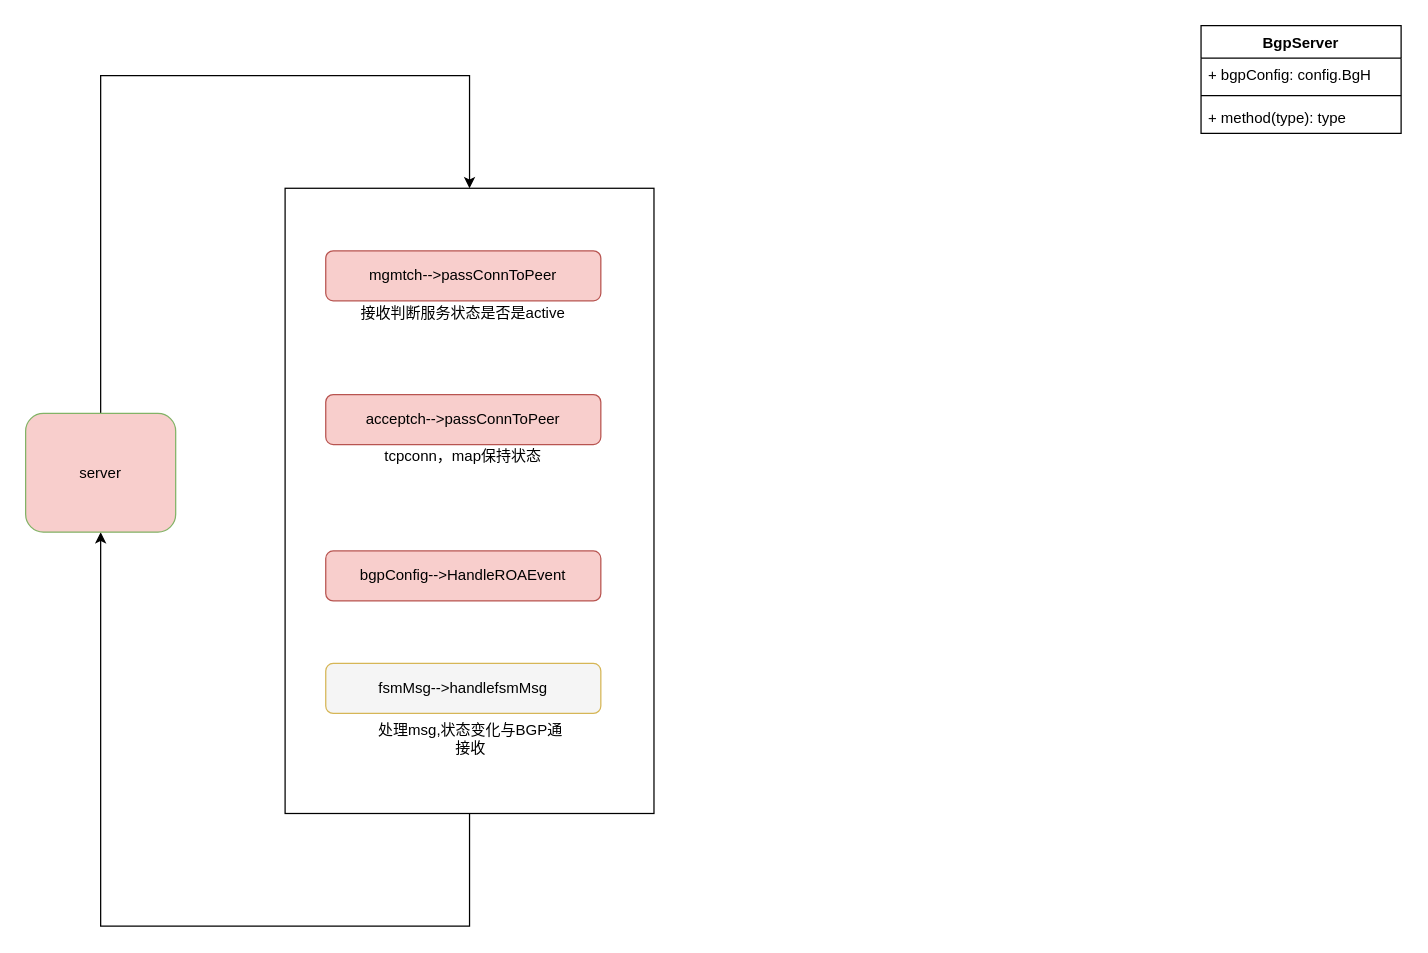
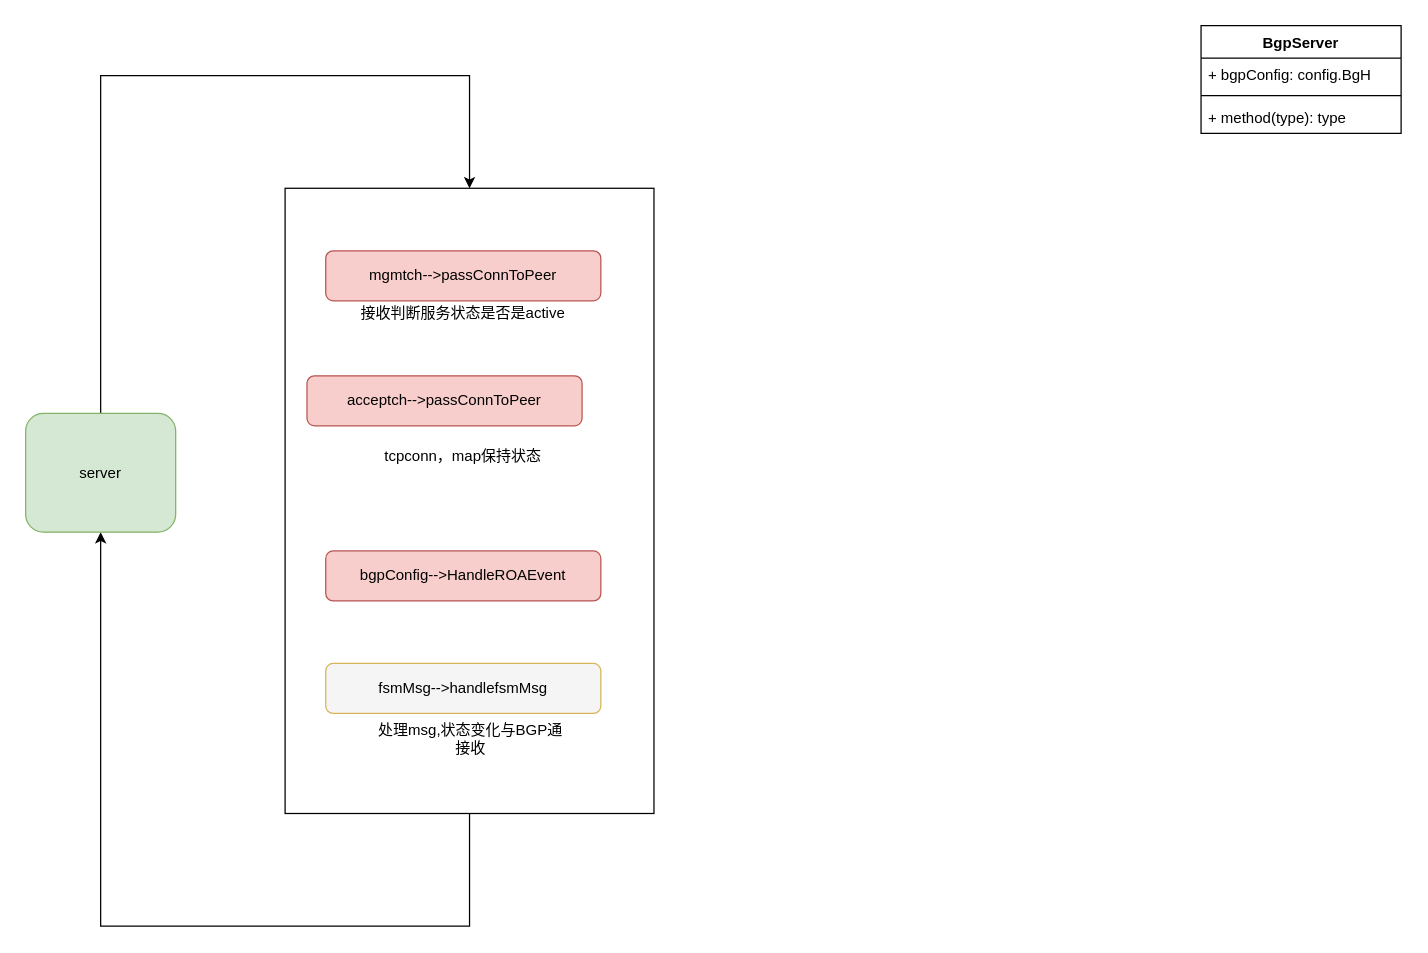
  <mxCell id="0" />
  <mxCell id="1" parent="0" />
  <mxCell id="2" style="edgeStyle=orthogonalEdgeStyle;rounded=0;orthogonalLoop=1;jettySize=auto;html=1;exitX=0.5;exitY=1;exitDx=0;exitDy=0;entryX=0.5;entryY=1;entryDx=0;entryDy=0;" edge="1" parent="1" source="3" target="5"><mxGeometry relative="1" as="geometry"><Array as="points"><mxPoint x="375" y="740" /><mxPoint x="80" y="740" /></Array></mxGeometry></mxCell>
  <mxCell id="3" value="" style="rounded=0;whiteSpace=wrap;html=1;" vertex="1" parent="1"><mxGeometry x="227.5" y="150" width="295" height="500" as="geometry" /></mxCell>
  <mxCell id="4" style="edgeStyle=orthogonalEdgeStyle;rounded=0;orthogonalLoop=1;jettySize=auto;html=1;exitX=0.5;exitY=0;exitDx=0;exitDy=0;entryX=0.5;entryY=0;entryDx=0;entryDy=0;" edge="1" parent="1" source="5" target="3"><mxGeometry relative="1" as="geometry"><Array as="points"><mxPoint x="80" y="60" /><mxPoint x="375" y="60" /></Array></mxGeometry></mxCell>
- <mxCell id="5" value="server" style="rounded=1;whiteSpace=wrap;html=1;fillColor=#f8cecc;strokeColor=#82b366;" vertex="1" parent="1"><mxGeometry x="20" y="330" width="120" height="95" as="geometry" /></mxCell>
+ <mxCell id="5" value="server" style="rounded=1;whiteSpace=wrap;html=1;fillColor=#d5e8d4;strokeColor=#82b366;" vertex="1" parent="1"><mxGeometry x="20" y="330" width="120" height="95" as="geometry" /></mxCell>
  <mxCell id="6" value="mgmtch--&amp;gt;passConnToPeer" style="rounded=1;whiteSpace=wrap;html=1;fillColor=#f8cecc;strokeColor=#b85450;" vertex="1" parent="1"><mxGeometry x="260" y="200" width="220" height="40" as="geometry" /></mxCell>
- <mxCell id="7" value="acceptch--&amp;gt;passConnToPeer" style="rounded=1;whiteSpace=wrap;html=1;fillColor=#f8cecc;strokeColor=#b85450;" vertex="1" parent="1"><mxGeometry x="260" y="315" width="220" height="40" as="geometry" /></mxCell>
+ <mxCell id="7" value="acceptch--&amp;gt;passConnToPeer" style="rounded=1;whiteSpace=wrap;html=1;fillColor=#f8cecc;strokeColor=#b85450;" vertex="1" parent="1"><mxGeometry x="245" y="300" width="220" height="40" as="geometry" /></mxCell>
  <mxCell id="8" value="bgpConfig--&amp;gt;HandleROAEvent" style="rounded=1;whiteSpace=wrap;html=1;fillColor=#f8cecc;strokeColor=#b85450;" vertex="1" parent="1"><mxGeometry x="260" y="440" width="220" height="40" as="geometry" /></mxCell>
  <mxCell id="9" value="接收判断服务状态是否是active" style="text;html=1;strokeColor=none;fillColor=none;align=center;verticalAlign=middle;whiteSpace=wrap;rounded=0;" vertex="1" parent="1"><mxGeometry x="280" y="240" width="180" height="20" as="geometry" /></mxCell>
  <mxCell id="10" value="tcpconn，map保持状态" style="text;html=1;strokeColor=none;fillColor=none;align=center;verticalAlign=middle;whiteSpace=wrap;rounded=0;" vertex="1" parent="1"><mxGeometry x="280" y="355" width="180" height="20" as="geometry" /></mxCell>
  <mxCell id="11" value="fsmMsg--&amp;gt;handlefsmMsg" style="rounded=1;whiteSpace=wrap;html=1;fillColor=#f5f5f5;strokeColor=#d6b656;" vertex="1" parent="1"><mxGeometry x="260" y="530" width="220" height="40" as="geometry" /></mxCell>
  <mxCell id="12" value="&lt;div style=&quot;text-align: center&quot;&gt;&lt;font face=&quot;helvetica&quot;&gt;处理msg,状态变化与BGP通接收&lt;/font&gt;&lt;/div&gt;" style="text;whiteSpace=wrap;html=1;" vertex="1" parent="1"><mxGeometry x="300" y="570" width="150" height="30" as="geometry" /></mxCell>
  <mxCell id="13" value="BgpServer" style="swimlane;fontStyle=1;align=center;verticalAlign=top;childLayout=stackLayout;horizontal=1;startSize=26;horizontalStack=0;resizeParent=1;resizeParentMax=0;resizeLast=0;collapsible=1;marginBottom=0;" vertex="1" parent="1"><mxGeometry x="960" y="20" width="160" height="86" as="geometry"><mxRectangle x="1120" y="330" width="90" height="26" as="alternateBounds" /></mxGeometry></mxCell>
  <mxCell id="14" value="+ bgpConfig: config.BgH" style="text;strokeColor=none;fillColor=none;align=left;verticalAlign=top;spacingLeft=4;spacingRight=4;overflow=hidden;rotatable=0;points=[[0,0.5],[1,0.5]];portConstraint=eastwest;" vertex="1" parent="13"><mxGeometry y="26" width="160" height="26" as="geometry" /></mxCell>
  <mxCell id="15" value="" style="line;strokeWidth=1;fillColor=none;align=left;verticalAlign=middle;spacingTop=-1;spacingLeft=3;spacingRight=3;rotatable=0;labelPosition=right;points=[];portConstraint=eastwest;" vertex="1" parent="13"><mxGeometry y="52" width="160" height="8" as="geometry" /></mxCell>
  <mxCell id="16" value="+ method(type): type" style="text;strokeColor=none;fillColor=none;align=left;verticalAlign=top;spacingLeft=4;spacingRight=4;overflow=hidden;rotatable=0;points=[[0,0.5],[1,0.5]];portConstraint=eastwest;" vertex="1" parent="13"><mxGeometry y="60" width="160" height="26" as="geometry" /></mxCell>
